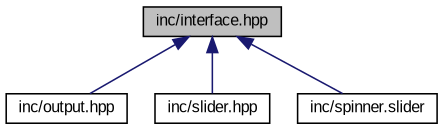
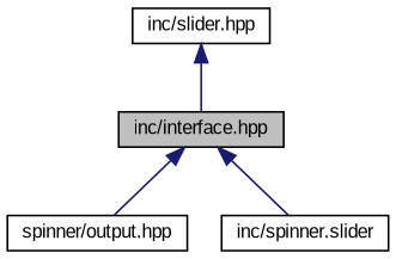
  digraph {
    fontname="Liberation Sans"
    node [color=black fillcolor=white fontname="Liberation Sans" fontsize=10 shape=record style=filled]
    edge [color=midnightblue dir=back fontname="Liberation Sans" fontsize=10 labelfontname=Helvetica labelfontsize=10 style=solid]
    n1 [fillcolor=grey75 fontcolor=black height=0.2 label="inc/interface.hpp" width=0.4]
-   n2 [height=0.2 label="inc/output.hpp" width=0.4]
+   n2 [height=0.2 label="spinner/output.hpp" width=0.4]
    n3 [height=0.2 label="inc/slider.hpp" width=0.4]
    n4 [height=0.2 label="inc/spinner.slider" width=0.4]
    n1 -> n2
-   n1 -> n3
+   n3 -> n1
    n1 -> n4
  }
